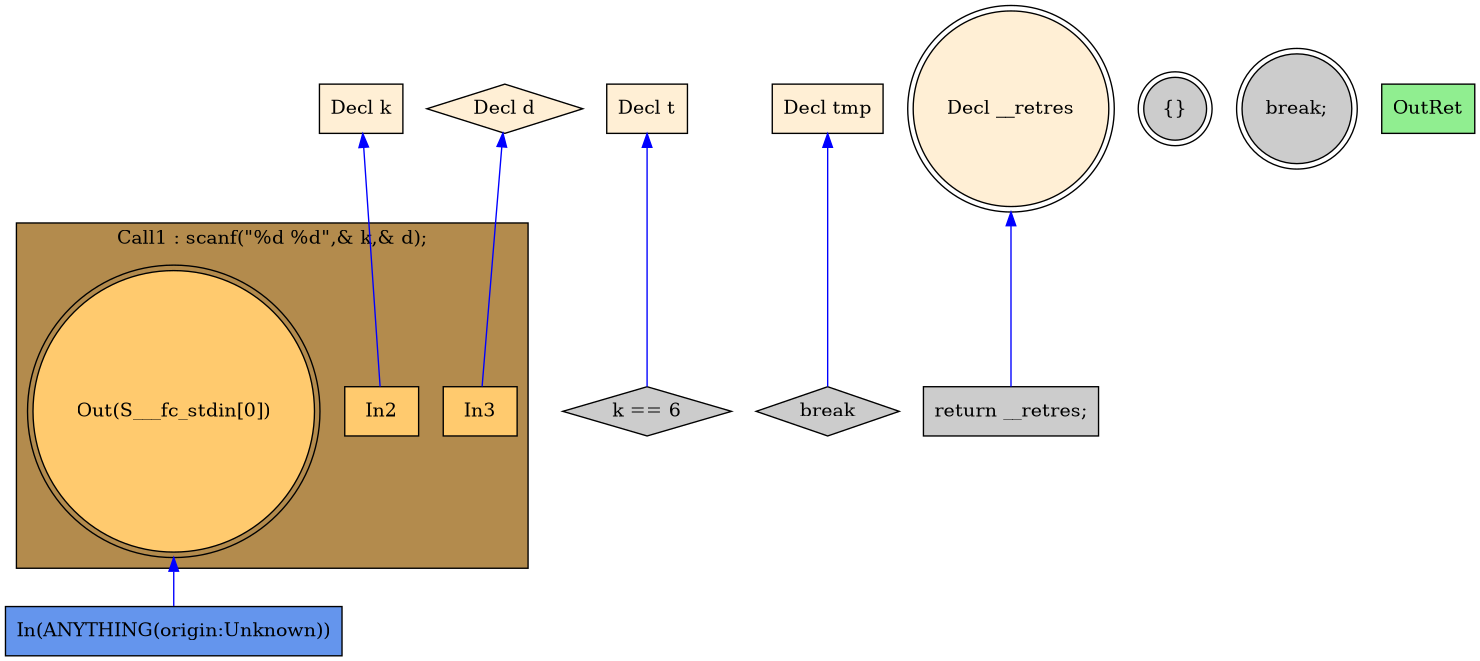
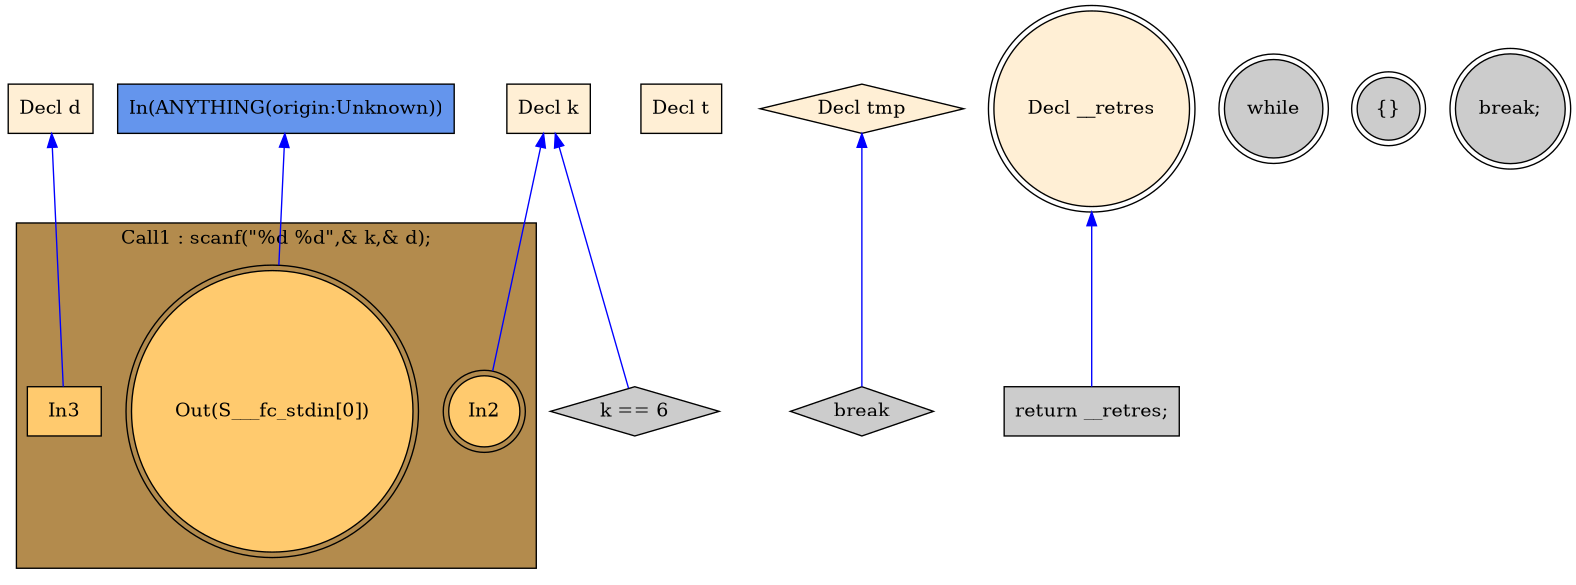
  digraph {
    fontname="DejaVu Serif"
    rankdir=TB
    node [fillcolor="#CCCCCC" fontname="DejaVu Serif" shape=box style=filled]
    edge [color="#0000FF" dir=back fontname="DejaVu Serif"]
-   n1 [fillcolor="#FFCA6E" label=In2]
+   n1 [fillcolor="#FFCA6E" label=In2 shape=doublecircle]
    n2 [fillcolor="#FFCA6E" label=In3]
    n3 [fillcolor="#FFCA6E" label="Out(S___fc_stdin[0])" shape=doublecircle]
    n4 [fillcolor="#FFEFD5" label="Decl k"]
    n5 [label="k == 6" shape=diamond]
-   n6 [fillcolor="#FFEFD5" label="Decl d" shape=diamond]
+   n6 [fillcolor="#FFEFD5" label="Decl d"]
    n7 [fillcolor="#FFEFD5" label="Decl t"]
-   n8 [fillcolor="#FFEFD5" label="Decl tmp"]
+   n8 [fillcolor="#FFEFD5" label="Decl tmp" shape=diamond]
    n9 [label=break shape=diamond]
    n10 [fillcolor="#FFEFD5" label="Decl __retres" shape=doublecircle]
    n11 [label="return __retres;"]
+   n12 [label=while shape=doublecircle]
    n13 [label="{}" shape=doublecircle]
    n14 [label="break;" shape=doublecircle]
-   n15 [fillcolor="#90EE90" label=OutRet]
    n16 [fillcolor="#6495ED" label="In(ANYTHING(origin:Unknown))"]
    subgraph cluster_1 {
      fillcolor="#B38B4D"
      label="Call1 : scanf(\"%d %d\",& k,& d);"
      style=filled
      n1
      n2
      n3
    }
    n4 -> n1
-   n7 -> n5
+   n4 -> n5
    n6 -> n2
    n8 -> n9
    n10 -> n11
-   n3 -> n16
+   n16 -> n3
  }
